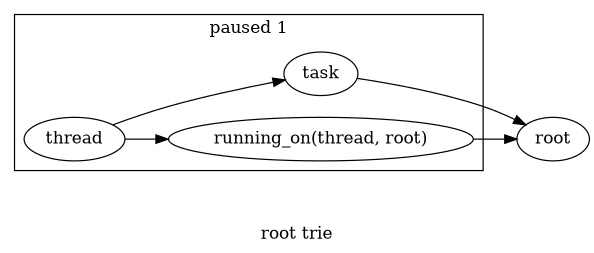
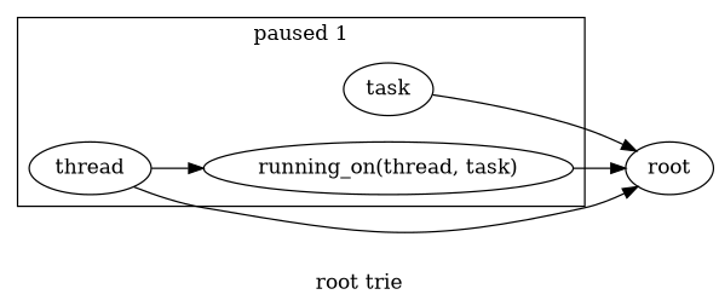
  digraph {
    label="root trie"
    rankdir=LR
-   n1 [label="running_on(thread, root)"]
+   n1 [label="running_on(thread, task)"]
    thread
    task
    root
    subgraph cluster_1 {
      label="paused 1"
      n1
      thread
      task
    }
    n1 -> root
    thread -> n1
-   thread -> task
+   thread -> root
    task -> root
  }
